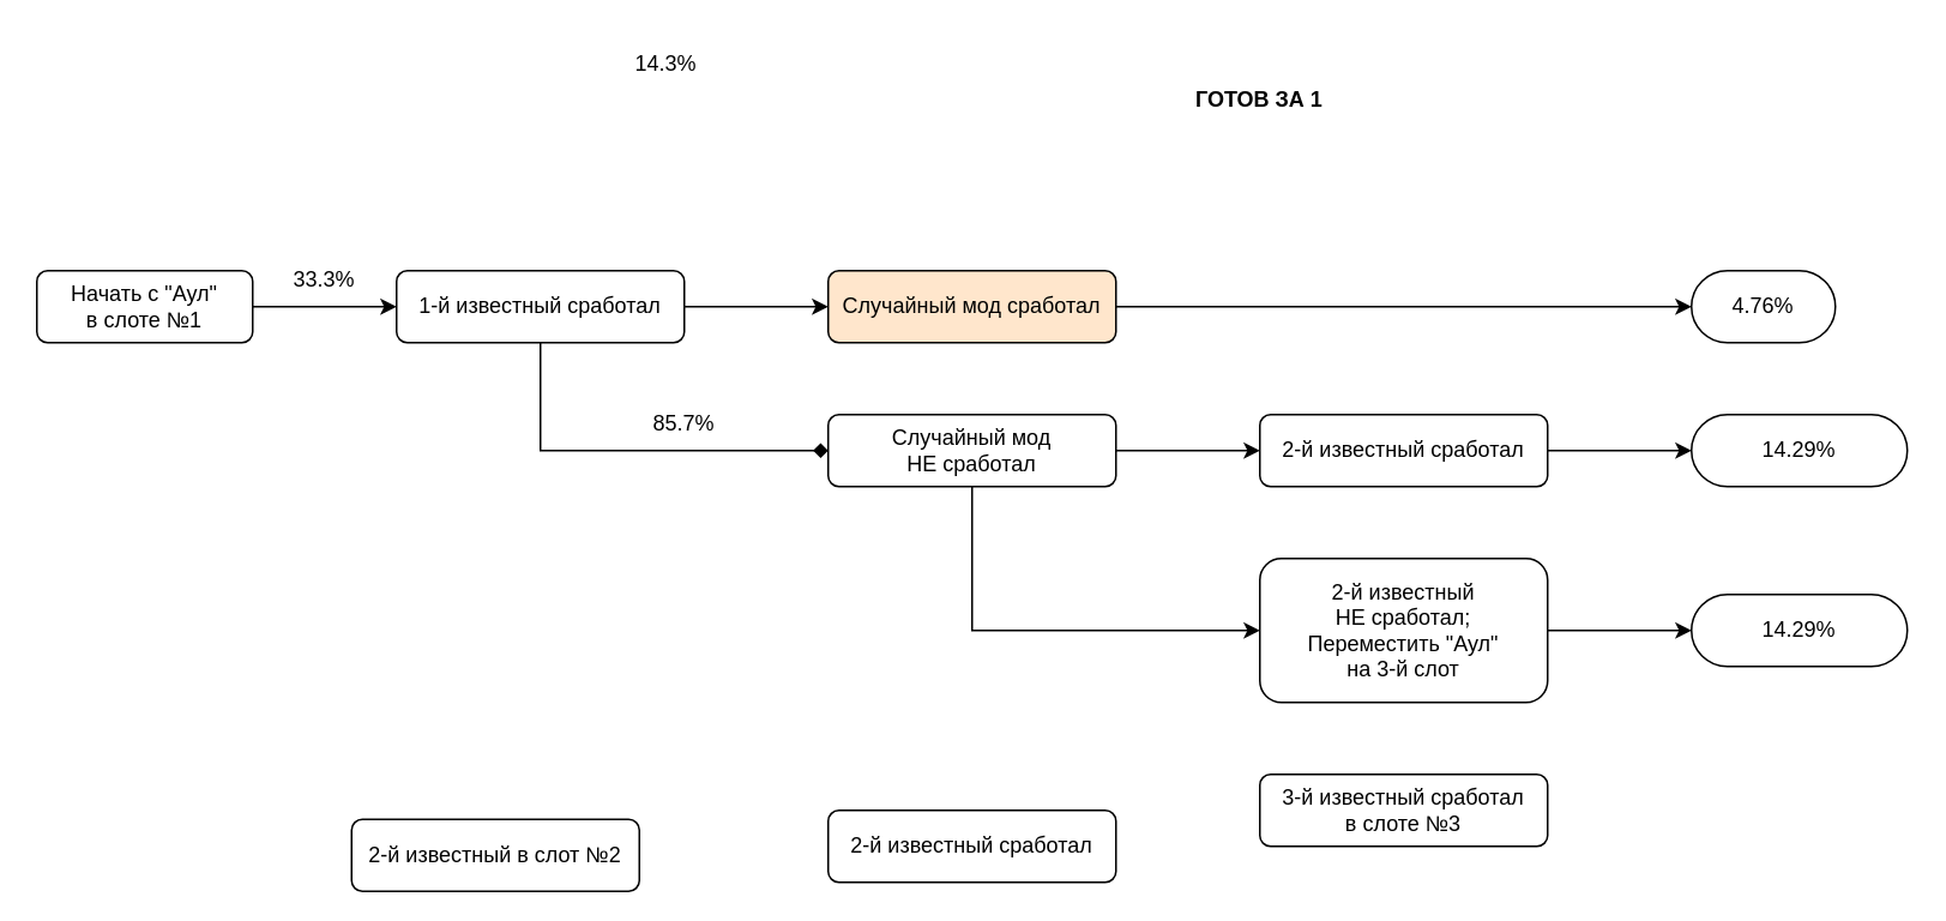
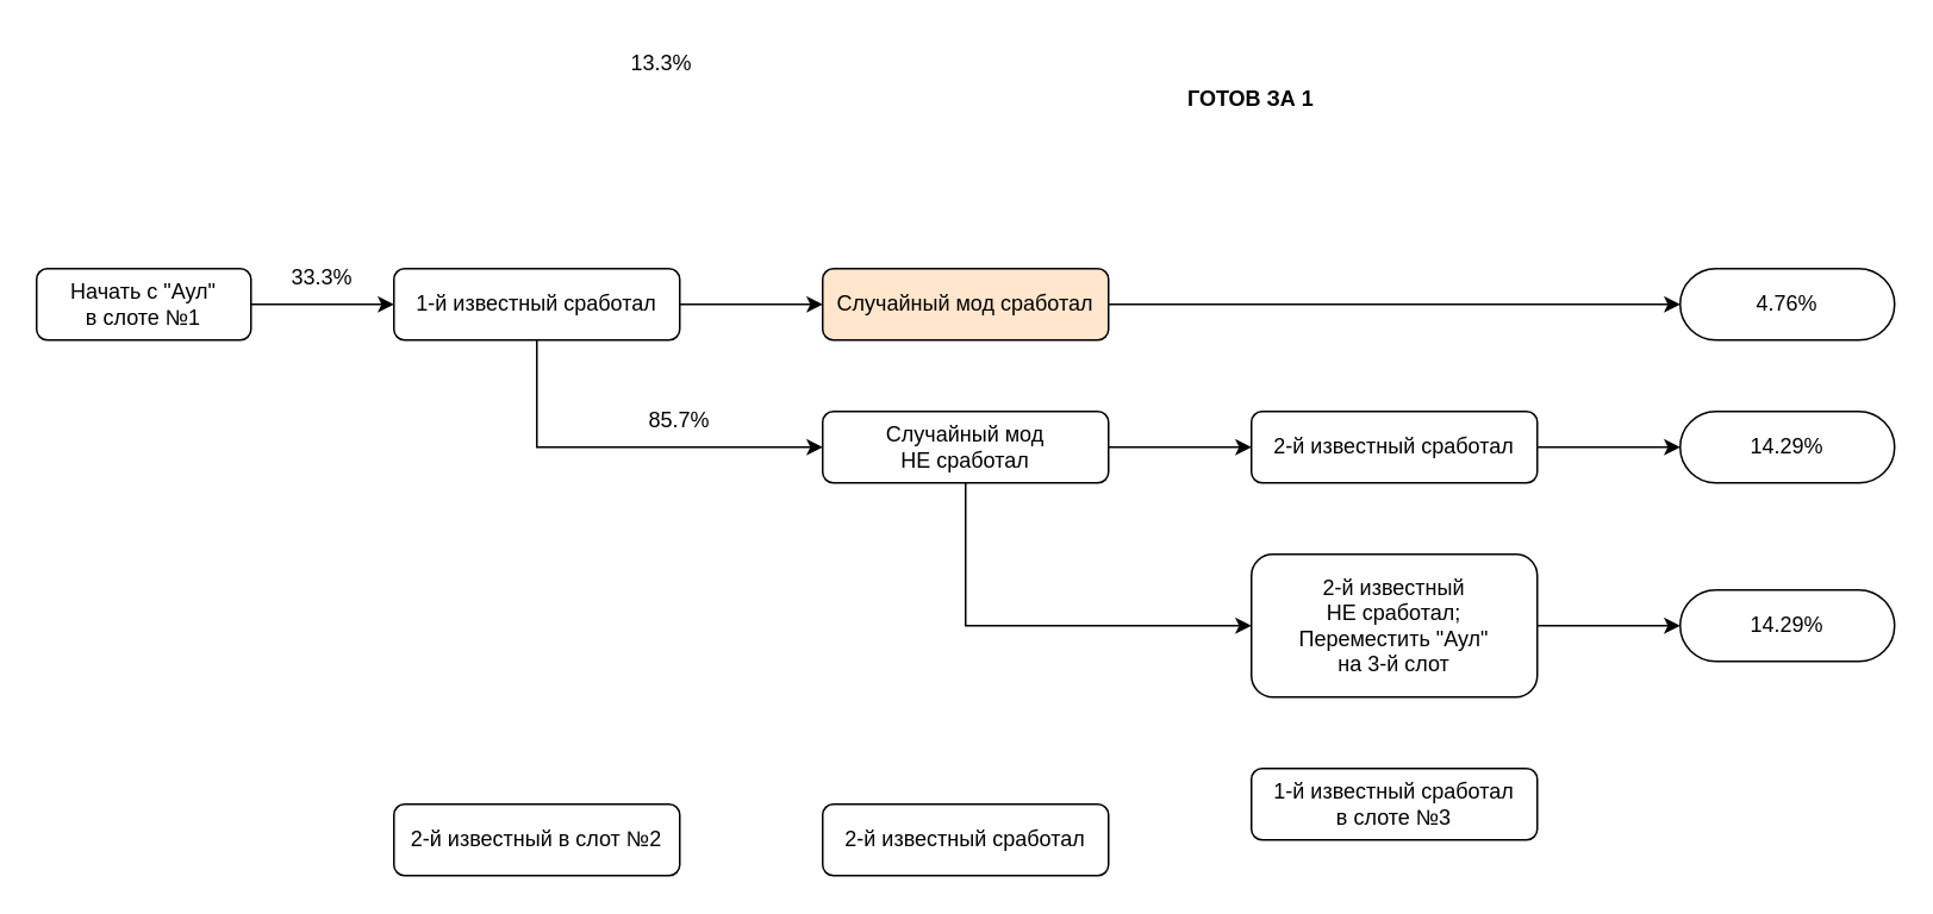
  <mxCell id="0" />
  <mxCell id="1" parent="0" />
  <mxCell id="2" style="edgeStyle=orthogonalEdgeStyle;rounded=0;orthogonalLoop=1;jettySize=auto;html=1;exitX=1;exitY=0.5;exitDx=0;exitDy=0;" parent="1" source="3" target="6" edge="1"><mxGeometry relative="1" as="geometry" /></mxCell>
  <mxCell id="3" value="&lt;div&gt;Начать с &quot;Аул&quot;&lt;/div&gt;&lt;div&gt;в слоте №1&lt;/div&gt;" style="rounded=1;whiteSpace=wrap;html=1;" parent="1" vertex="1"><mxGeometry x="20" y="150" width="120" height="40" as="geometry" /></mxCell>
  <mxCell id="4" style="edgeStyle=orthogonalEdgeStyle;rounded=0;orthogonalLoop=1;jettySize=auto;html=1;exitX=1;exitY=0.5;exitDx=0;exitDy=0;entryX=0;entryY=0.5;entryDx=0;entryDy=0;" parent="1" source="6" target="8" edge="1"><mxGeometry relative="1" as="geometry" /></mxCell>
- <mxCell id="5" style="edgeStyle=orthogonalEdgeStyle;rounded=0;orthogonalLoop=1;jettySize=auto;html=1;exitX=0.5;exitY=1;exitDx=0;exitDy=0;entryX=0;entryY=0.5;entryDx=0;entryDy=0;endArrow=diamond;" edge="1" parent="1" source="6" target="15"><mxGeometry relative="1" as="geometry" /></mxCell>
+ <mxCell id="5" style="edgeStyle=orthogonalEdgeStyle;rounded=0;orthogonalLoop=1;jettySize=auto;html=1;exitX=0.5;exitY=1;exitDx=0;exitDy=0;entryX=0;entryY=0.5;entryDx=0;entryDy=0;" edge="1" parent="1" source="6" target="15"><mxGeometry relative="1" as="geometry" /></mxCell>
  <mxCell id="6" value="&lt;div&gt;1-й известный сработал&lt;/div&gt;" style="rounded=1;whiteSpace=wrap;html=1;" parent="1" vertex="1"><mxGeometry x="220" y="150" width="160" height="40" as="geometry" /></mxCell>
  <mxCell id="7" style="edgeStyle=orthogonalEdgeStyle;rounded=0;orthogonalLoop=1;jettySize=auto;html=1;exitX=1;exitY=0.5;exitDx=0;exitDy=0;entryX=0;entryY=0.5;entryDx=0;entryDy=0;" parent="1" source="8" target="9" edge="1"><mxGeometry relative="1" as="geometry" /></mxCell>
  <mxCell id="8" value="&lt;div&gt;Случайный мод сработал&lt;/div&gt;" style="rounded=1;whiteSpace=wrap;html=1;fillColor=#ffe6cc;" parent="1" vertex="1"><mxGeometry x="460" y="150" width="160" height="40" as="geometry" /></mxCell>
- <mxCell id="9" value="4.76%" style="rounded=1;whiteSpace=wrap;html=1;arcSize=50;" parent="1" vertex="1"><mxGeometry x="940" y="150" width="80" height="40" as="geometry" /></mxCell>
+ <mxCell id="9" value="4.76%" style="rounded=1;whiteSpace=wrap;html=1;arcSize=50;" parent="1" vertex="1"><mxGeometry x="940" y="150" width="120" height="40" as="geometry" /></mxCell>
  <mxCell id="10" value="85.7%" style="text;html=1;align=center;verticalAlign=middle;whiteSpace=wrap;rounded=0;" parent="1" vertex="1"><mxGeometry x="340" y="220" width="80" height="30" as="geometry" /></mxCell>
  <mxCell id="11" value="33.3%" style="text;html=1;align=center;verticalAlign=middle;whiteSpace=wrap;rounded=0;" parent="1" vertex="1"><mxGeometry x="140" y="140" width="80" height="30" as="geometry" /></mxCell>
  <mxCell id="12" value="&lt;b&gt;ГОТОВ ЗА 1&lt;/b&gt;" style="text;html=1;align=center;verticalAlign=middle;whiteSpace=wrap;rounded=0;" vertex="1" parent="1"><mxGeometry x="560" y="40" width="280" height="30" as="geometry" /></mxCell>
  <mxCell id="13" style="edgeStyle=orthogonalEdgeStyle;rounded=0;orthogonalLoop=1;jettySize=auto;html=1;exitX=1;exitY=0.5;exitDx=0;exitDy=0;entryX=0;entryY=0.5;entryDx=0;entryDy=0;" edge="1" parent="1" source="15" target="18"><mxGeometry relative="1" as="geometry" /></mxCell>
  <mxCell id="14" style="edgeStyle=orthogonalEdgeStyle;rounded=0;orthogonalLoop=1;jettySize=auto;html=1;exitX=0.5;exitY=1;exitDx=0;exitDy=0;entryX=0;entryY=0.5;entryDx=0;entryDy=0;" edge="1" parent="1" source="15" target="21"><mxGeometry relative="1" as="geometry" /></mxCell>
  <mxCell id="15" value="&lt;div&gt;Случайный мод&lt;/div&gt;&lt;div&gt;НЕ сработал&lt;/div&gt;" style="rounded=1;whiteSpace=wrap;html=1;" vertex="1" parent="1"><mxGeometry x="460" y="230" width="160" height="40" as="geometry" /></mxCell>
- <mxCell id="16" value="14.3%" style="text;html=1;align=center;verticalAlign=middle;whiteSpace=wrap;rounded=0;" vertex="1" parent="1"><mxGeometry x="330" y="20" width="80" height="30" as="geometry" /></mxCell>
+ <mxCell id="16" value="13.3%" style="text;html=1;align=center;verticalAlign=middle;whiteSpace=wrap;rounded=0;" vertex="1" parent="1"><mxGeometry x="330" y="20" width="80" height="30" as="geometry" /></mxCell>
  <mxCell id="17" style="edgeStyle=orthogonalEdgeStyle;rounded=0;orthogonalLoop=1;jettySize=auto;html=1;exitX=1;exitY=0.5;exitDx=0;exitDy=0;entryX=0;entryY=0.5;entryDx=0;entryDy=0;" edge="1" parent="1" source="18" target="19"><mxGeometry relative="1" as="geometry" /></mxCell>
  <mxCell id="18" value="&lt;div&gt;2-й известный сработал&lt;/div&gt;" style="rounded=1;whiteSpace=wrap;html=1;" vertex="1" parent="1"><mxGeometry x="700" y="230" width="160" height="40" as="geometry" /></mxCell>
  <mxCell id="19" value="14.29%" style="rounded=1;whiteSpace=wrap;html=1;arcSize=50;" vertex="1" parent="1"><mxGeometry x="940" y="230" width="120" height="40" as="geometry" /></mxCell>
  <mxCell id="20" style="edgeStyle=orthogonalEdgeStyle;rounded=0;orthogonalLoop=1;jettySize=auto;html=1;exitX=1;exitY=0.5;exitDx=0;exitDy=0;entryX=0;entryY=0.5;entryDx=0;entryDy=0;" edge="1" parent="1" source="21" target="22"><mxGeometry relative="1" as="geometry" /></mxCell>
  <mxCell id="21" value="&lt;div&gt;2-й известный&lt;/div&gt;&lt;div&gt;НЕ сработал;&lt;/div&gt;&lt;div&gt;Переместить &quot;Аул&quot;&lt;/div&gt;&lt;div&gt;на 3-й слот&lt;/div&gt;" style="rounded=1;whiteSpace=wrap;html=1;" vertex="1" parent="1"><mxGeometry x="700" y="310" width="160" height="80" as="geometry" /></mxCell>
  <mxCell id="22" value="14.29%" style="rounded=1;whiteSpace=wrap;html=1;arcSize=50;" vertex="1" parent="1"><mxGeometry x="940" y="330" width="120" height="40" as="geometry" /></mxCell>
- <mxCell id="23" value="&lt;div&gt;3-й известный сработал&lt;/div&gt;&lt;div&gt;в слоте №3&lt;/div&gt;" style="rounded=1;whiteSpace=wrap;html=1;" vertex="1" parent="1"><mxGeometry x="700" y="430" width="160" height="40" as="geometry" /></mxCell>
+ <mxCell id="23" value="&lt;div&gt;1-й известный сработал&lt;/div&gt;&lt;div&gt;в слоте №3&lt;/div&gt;" style="rounded=1;whiteSpace=wrap;html=1;" vertex="1" parent="1"><mxGeometry x="700" y="430" width="160" height="40" as="geometry" /></mxCell>
  <mxCell id="24" value="&lt;div&gt;2-й известный сработал&lt;/div&gt;" style="rounded=1;whiteSpace=wrap;html=1;" vertex="1" parent="1"><mxGeometry x="460" y="450" width="160" height="40" as="geometry" /></mxCell>
- <mxCell id="25" value="&lt;div&gt;2-й известный в слот №2&lt;/div&gt;" style="rounded=1;whiteSpace=wrap;html=1;" vertex="1" parent="1"><mxGeometry x="195" y="455" width="160" height="40" as="geometry" /></mxCell>
+ <mxCell id="25" value="&lt;div&gt;2-й известный в слот №2&lt;/div&gt;" style="rounded=1;whiteSpace=wrap;html=1;" vertex="1" parent="1"><mxGeometry x="220" y="450" width="160" height="40" as="geometry" /></mxCell>
